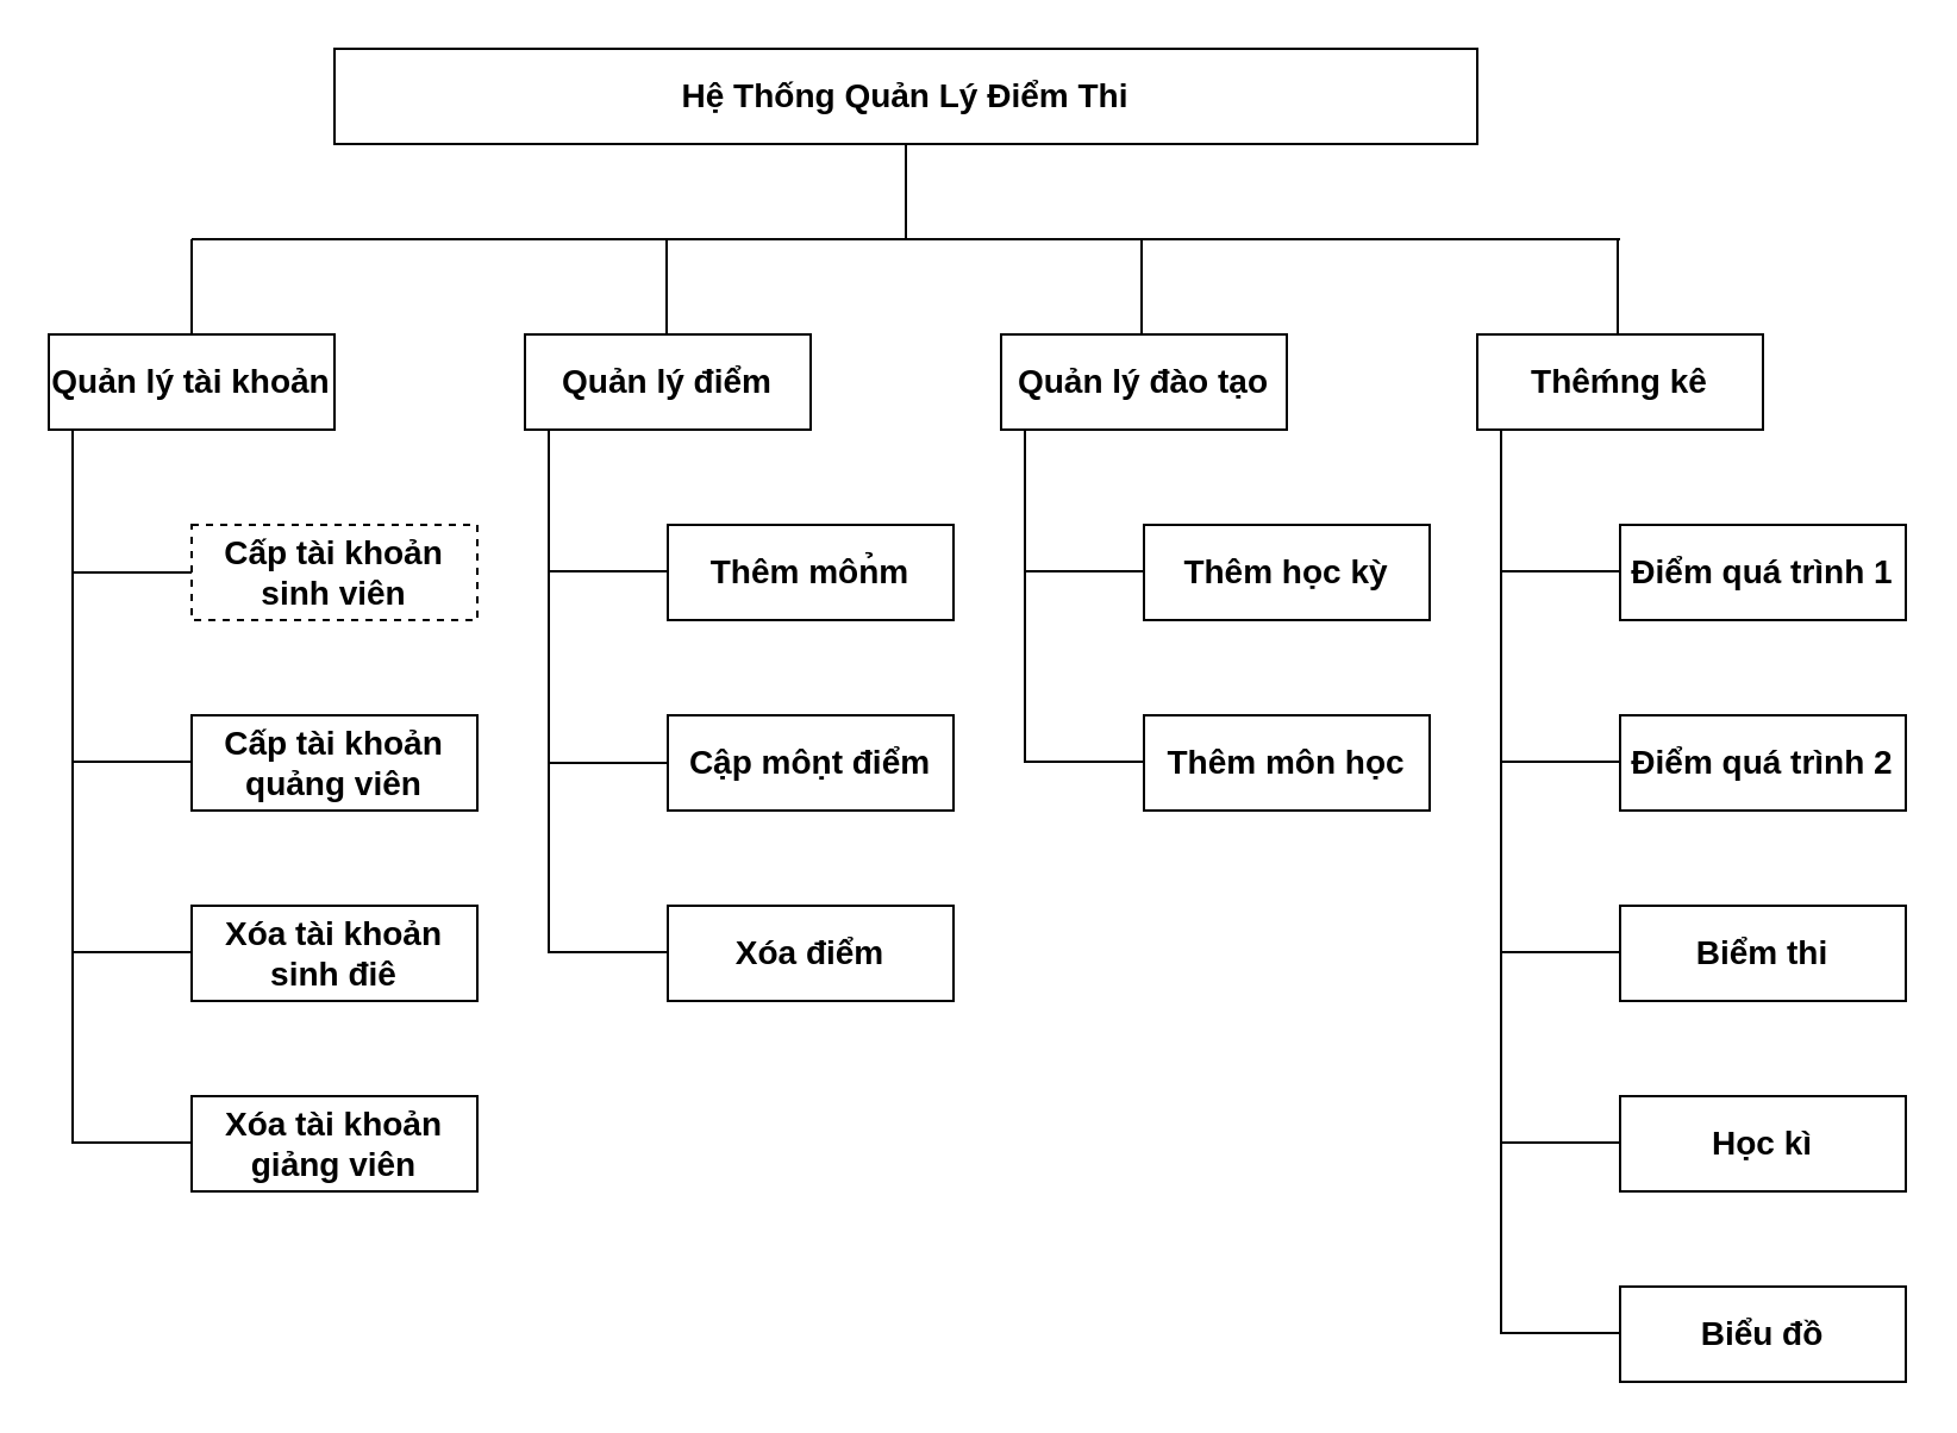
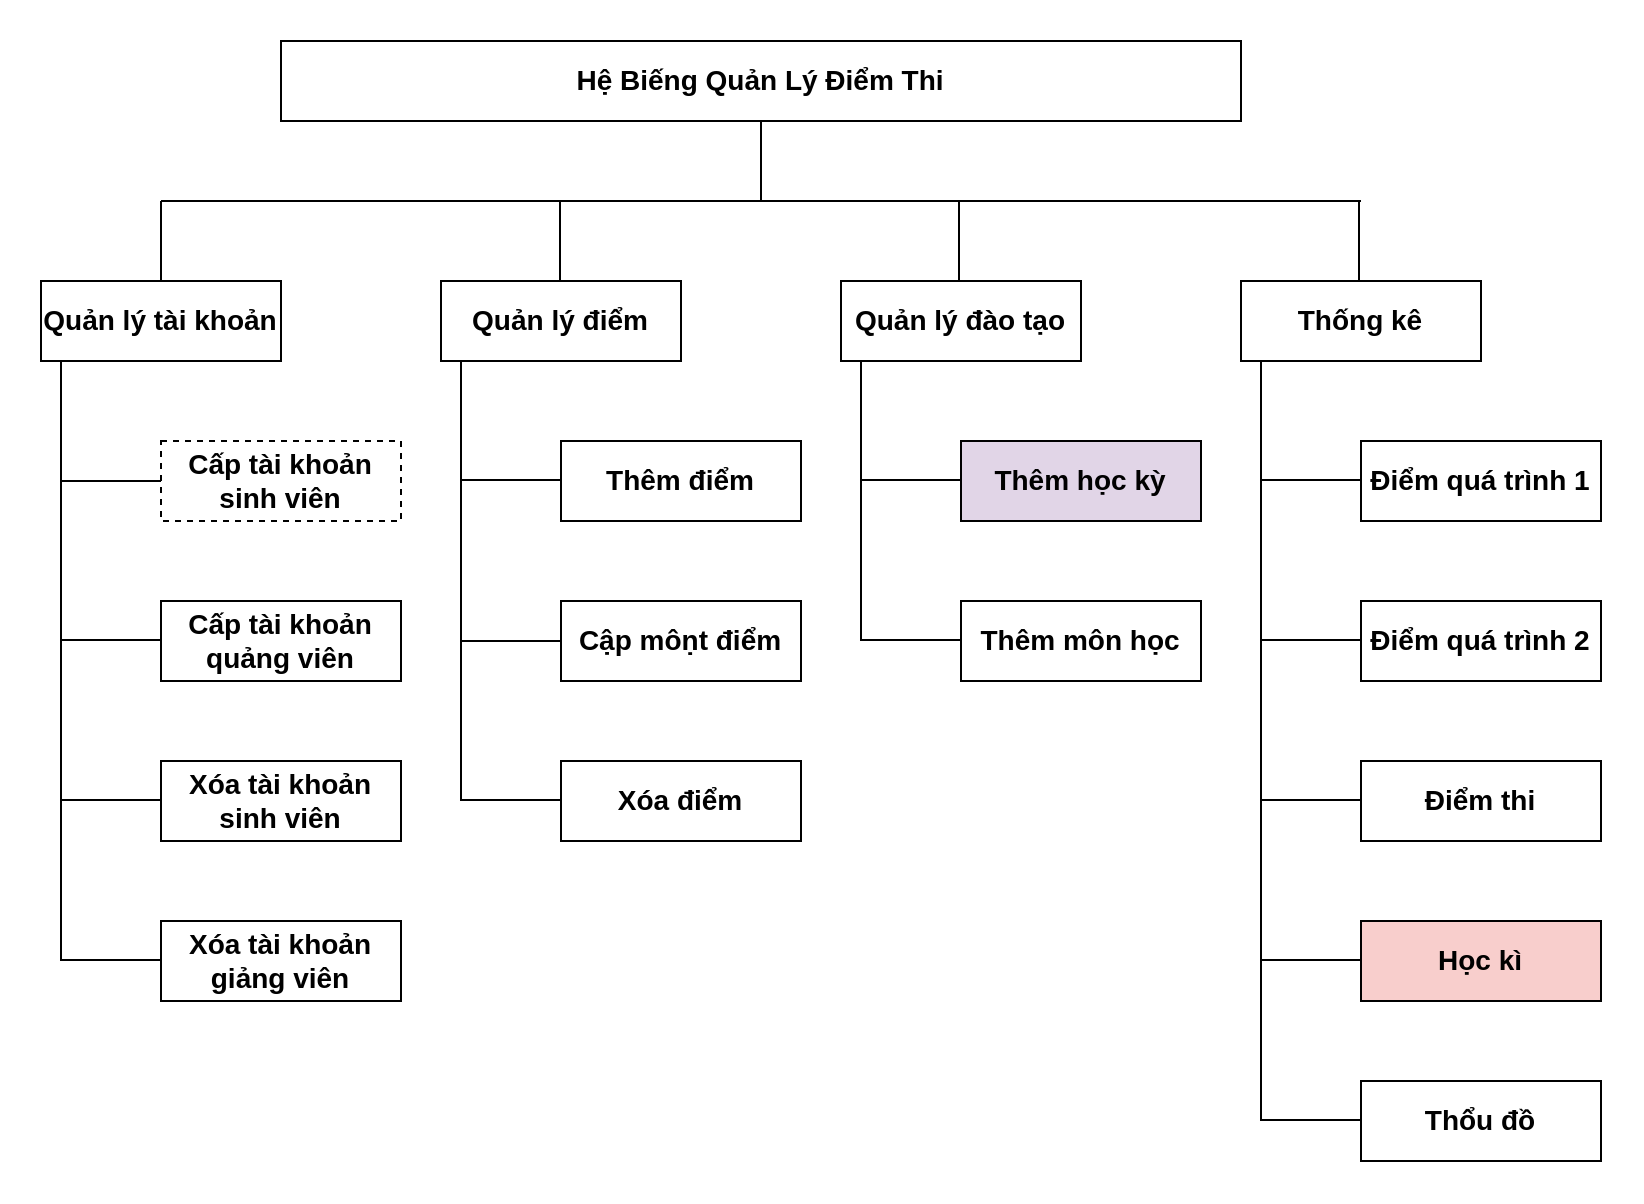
  <mxCell id="0" />
  <mxCell id="1" parent="0" />
- <mxCell id="2" value="Hệ Thống Quản Lý Điểm Thi" style="rounded=0;whiteSpace=wrap;html=1;fontSize=14;fontStyle=1" vertex="1" parent="1"><mxGeometry x="140" y="20" width="480" height="40" as="geometry" /></mxCell>
+ <mxCell id="2" value="Hệ Biếng Quản Lý Điểm Thi" style="rounded=0;whiteSpace=wrap;html=1;fontSize=14;fontStyle=1" vertex="1" parent="1"><mxGeometry x="140" y="20" width="480" height="40" as="geometry" /></mxCell>
  <mxCell id="3" value="" style="endArrow=none;html=1;rounded=0;" edge="1" parent="1"><mxGeometry width="50" height="50" relative="1" as="geometry"><mxPoint x="680" y="100" as="sourcePoint" /><mxPoint x="80" y="100" as="targetPoint" /></mxGeometry></mxCell>
  <mxCell id="4" value="Quản lý tài khoản" style="rounded=0;whiteSpace=wrap;html=1;fontSize=14;fontStyle=1" vertex="1" parent="1"><mxGeometry x="20" y="140" width="120" height="40" as="geometry" /></mxCell>
  <mxCell id="5" value="Quản lý điểm" style="rounded=0;whiteSpace=wrap;html=1;fontSize=14;fontStyle=1" vertex="1" parent="1"><mxGeometry x="220" y="140" width="120" height="40" as="geometry" /></mxCell>
  <mxCell id="6" value="Quản lý đào tạo" style="rounded=0;whiteSpace=wrap;html=1;fontSize=14;fontStyle=1" vertex="1" parent="1"><mxGeometry x="420" y="140" width="120" height="40" as="geometry" /></mxCell>
- <mxCell id="7" value="Thêḿng kê" style="rounded=0;whiteSpace=wrap;html=1;fontSize=14;fontStyle=1" vertex="1" parent="1"><mxGeometry x="620" y="140" width="120" height="40" as="geometry" /></mxCell>
+ <mxCell id="7" value="Thống kê" style="rounded=0;whiteSpace=wrap;html=1;fontSize=14;fontStyle=1" vertex="1" parent="1"><mxGeometry x="620" y="140" width="120" height="40" as="geometry" /></mxCell>
  <mxCell id="8" value="" style="endArrow=none;html=1;rounded=0;" edge="1" parent="1"><mxGeometry width="50" height="50" relative="1" as="geometry"><mxPoint x="30" y="480" as="sourcePoint" /><mxPoint x="30" y="180" as="targetPoint" /></mxGeometry></mxCell>
  <mxCell id="9" value="" style="endArrow=none;html=1;rounded=0;" edge="1" parent="1"><mxGeometry width="50" height="50" relative="1" as="geometry"><mxPoint x="630" y="560" as="sourcePoint" /><mxPoint x="630" y="180" as="targetPoint" /></mxGeometry></mxCell>
  <mxCell id="10" value="" style="endArrow=none;html=1;rounded=0;" edge="1" parent="1"><mxGeometry width="50" height="50" relative="1" as="geometry"><mxPoint x="430" y="320" as="sourcePoint" /><mxPoint x="430" y="180" as="targetPoint" /></mxGeometry></mxCell>
  <mxCell id="11" value="" style="endArrow=none;html=1;rounded=0;" edge="1" parent="1"><mxGeometry width="50" height="50" relative="1" as="geometry"><mxPoint x="230" y="400" as="sourcePoint" /><mxPoint x="230" y="180" as="targetPoint" /></mxGeometry></mxCell>
  <mxCell id="12" value="Cấp tài khoản sinh viên" style="rounded=0;whiteSpace=wrap;html=1;fontStyle=1;fontSize=14;textShadow=0;dashed=1;" vertex="1" parent="1"><mxGeometry x="80" y="220" width="120" height="40" as="geometry" /></mxCell>
  <mxCell id="13" value="Cấp tài khoản quảng viên" style="rounded=0;whiteSpace=wrap;html=1;fontStyle=1;fontSize=14;textShadow=0;" vertex="1" parent="1"><mxGeometry x="80" y="300" width="120" height="40" as="geometry" /></mxCell>
- <mxCell id="14" value="Xóa tài khoản sinh điê" style="rounded=0;whiteSpace=wrap;html=1;fontStyle=1;fontSize=14;textShadow=0;" vertex="1" parent="1"><mxGeometry x="80" y="380" width="120" height="40" as="geometry" /></mxCell>
+ <mxCell id="14" value="Xóa tài khoản sinh viên" style="rounded=0;whiteSpace=wrap;html=1;fontStyle=1;fontSize=14;textShadow=0;" vertex="1" parent="1"><mxGeometry x="80" y="380" width="120" height="40" as="geometry" /></mxCell>
  <mxCell id="15" value="Xóa tài khoản giảng viên" style="rounded=0;whiteSpace=wrap;html=1;fontStyle=1;fontSize=14;textShadow=0;" vertex="1" parent="1"><mxGeometry x="80" y="460" width="120" height="40" as="geometry" /></mxCell>
- <mxCell id="16" value="Thêm môn̉m" style="rounded=0;whiteSpace=wrap;html=1;fontStyle=1;fontSize=14;textShadow=0;" vertex="1" parent="1"><mxGeometry x="280" y="220" width="120" height="40" as="geometry" /></mxCell>
+ <mxCell id="16" value="Thêm điểm" style="rounded=0;whiteSpace=wrap;html=1;fontStyle=1;fontSize=14;textShadow=0;" vertex="1" parent="1"><mxGeometry x="280" y="220" width="120" height="40" as="geometry" /></mxCell>
  <mxCell id="17" value="Cập môṇt điểm" style="rounded=0;whiteSpace=wrap;html=1;fontStyle=1;fontSize=14;textShadow=0;" vertex="1" parent="1"><mxGeometry x="280" y="300" width="120" height="40" as="geometry" /></mxCell>
  <mxCell id="18" value="Xóa điểm" style="rounded=0;whiteSpace=wrap;html=1;fontStyle=1;fontSize=14;textShadow=0;" vertex="1" parent="1"><mxGeometry x="280" y="380" width="120" height="40" as="geometry" /></mxCell>
- <mxCell id="19" value="Thêm học kỳ" style="rounded=0;whiteSpace=wrap;html=1;fontStyle=1;fontSize=14;textShadow=0;" vertex="1" parent="1"><mxGeometry x="480" y="220" width="120" height="40" as="geometry" /></mxCell>
+ <mxCell id="19" value="Thêm học kỳ" style="rounded=0;whiteSpace=wrap;html=1;fontStyle=1;fontSize=14;textShadow=0;fillColor=#e1d5e7;" vertex="1" parent="1"><mxGeometry x="480" y="220" width="120" height="40" as="geometry" /></mxCell>
  <mxCell id="20" value="Thêm môn học" style="rounded=0;whiteSpace=wrap;html=1;fontStyle=1;fontSize=14;textShadow=0;" vertex="1" parent="1"><mxGeometry x="480" y="300" width="120" height="40" as="geometry" /></mxCell>
  <mxCell id="21" value="Điểm quá trình 2" style="rounded=0;whiteSpace=wrap;html=1;fontStyle=1;fontSize=14;textShadow=0;" vertex="1" parent="1"><mxGeometry x="680" y="300" width="120" height="40" as="geometry" /></mxCell>
- <mxCell id="22" value="Học kì" style="rounded=0;whiteSpace=wrap;html=1;fontStyle=1;fontSize=14;textShadow=0;" vertex="1" parent="1"><mxGeometry x="680" y="460" width="120" height="40" as="geometry" /></mxCell>
- <mxCell id="23" value="Biểm thi" style="rounded=0;whiteSpace=wrap;html=1;fontStyle=1;fontSize=14;textShadow=0;" vertex="1" parent="1"><mxGeometry x="680" y="380" width="120" height="40" as="geometry" /></mxCell>
+ <mxCell id="22" value="Học kì" style="rounded=0;whiteSpace=wrap;html=1;fontStyle=1;fontSize=14;textShadow=0;fillColor=#f8cecc;" vertex="1" parent="1"><mxGeometry x="680" y="460" width="120" height="40" as="geometry" /></mxCell>
+ <mxCell id="23" value="Điểm thi" style="rounded=0;whiteSpace=wrap;html=1;fontStyle=1;fontSize=14;textShadow=0;" vertex="1" parent="1"><mxGeometry x="680" y="380" width="120" height="40" as="geometry" /></mxCell>
  <mxCell id="24" value="Điểm quá trình 1" style="rounded=0;whiteSpace=wrap;html=1;fontStyle=1;fontSize=14;textShadow=0;" vertex="1" parent="1"><mxGeometry x="680" y="220" width="120" height="40" as="geometry" /></mxCell>
  <mxCell id="25" value="" style="endArrow=none;html=1;rounded=0;exitX=0;exitY=0.5;exitDx=0;exitDy=0;" edge="1" parent="1" source="12"><mxGeometry width="50" height="50" relative="1" as="geometry"><mxPoint x="-20" y="290" as="sourcePoint" /><mxPoint x="30" y="240" as="targetPoint" /></mxGeometry></mxCell>
  <mxCell id="26" value="" style="endArrow=none;html=1;rounded=0;exitX=0;exitY=0.5;exitDx=0;exitDy=0;" edge="1" parent="1"><mxGeometry width="50" height="50" relative="1" as="geometry"><mxPoint x="480" y="239.5" as="sourcePoint" /><mxPoint x="430" y="239.5" as="targetPoint" /></mxGeometry></mxCell>
  <mxCell id="27" value="" style="endArrow=none;html=1;rounded=0;exitX=0;exitY=0.5;exitDx=0;exitDy=0;" edge="1" parent="1"><mxGeometry width="50" height="50" relative="1" as="geometry"><mxPoint x="280" y="320" as="sourcePoint" /><mxPoint x="230" y="320" as="targetPoint" /></mxGeometry></mxCell>
  <mxCell id="28" value="" style="endArrow=none;html=1;rounded=0;exitX=0;exitY=0.5;exitDx=0;exitDy=0;" edge="1" parent="1"><mxGeometry width="50" height="50" relative="1" as="geometry"><mxPoint x="680" y="239.5" as="sourcePoint" /><mxPoint x="630" y="239.5" as="targetPoint" /></mxGeometry></mxCell>
  <mxCell id="29" value="" style="endArrow=none;html=1;rounded=0;exitX=0;exitY=0.5;exitDx=0;exitDy=0;" edge="1" parent="1"><mxGeometry width="50" height="50" relative="1" as="geometry"><mxPoint x="80" y="319.5" as="sourcePoint" /><mxPoint x="30" y="319.5" as="targetPoint" /></mxGeometry></mxCell>
  <mxCell id="30" value="" style="endArrow=none;html=1;rounded=0;exitX=0;exitY=0.5;exitDx=0;exitDy=0;" edge="1" parent="1"><mxGeometry width="50" height="50" relative="1" as="geometry"><mxPoint x="480" y="319.5" as="sourcePoint" /><mxPoint x="430" y="319.5" as="targetPoint" /></mxGeometry></mxCell>
  <mxCell id="31" value="" style="endArrow=none;html=1;rounded=0;exitX=0;exitY=0.5;exitDx=0;exitDy=0;" edge="1" parent="1"><mxGeometry width="50" height="50" relative="1" as="geometry"><mxPoint x="140" y="300" as="sourcePoint" /><mxPoint x="90" y="300" as="targetPoint" /></mxGeometry></mxCell>
  <mxCell id="32" value="" style="endArrow=none;html=1;rounded=0;exitX=0;exitY=0.5;exitDx=0;exitDy=0;" edge="1" parent="1"><mxGeometry width="50" height="50" relative="1" as="geometry"><mxPoint x="280" y="399.5" as="sourcePoint" /><mxPoint x="230" y="399.5" as="targetPoint" /></mxGeometry></mxCell>
  <mxCell id="33" value="" style="endArrow=none;html=1;rounded=0;exitX=0;exitY=0.5;exitDx=0;exitDy=0;" edge="1" parent="1"><mxGeometry width="50" height="50" relative="1" as="geometry"><mxPoint x="280" y="239.5" as="sourcePoint" /><mxPoint x="230" y="239.5" as="targetPoint" /></mxGeometry></mxCell>
  <mxCell id="34" value="" style="endArrow=none;html=1;rounded=0;exitX=0;exitY=0.5;exitDx=0;exitDy=0;" edge="1" parent="1"><mxGeometry width="50" height="50" relative="1" as="geometry"><mxPoint x="680" y="319.5" as="sourcePoint" /><mxPoint x="630" y="319.5" as="targetPoint" /></mxGeometry></mxCell>
  <mxCell id="35" value="" style="endArrow=none;html=1;rounded=0;exitX=0;exitY=0.5;exitDx=0;exitDy=0;" edge="1" parent="1"><mxGeometry width="50" height="50" relative="1" as="geometry"><mxPoint x="80" y="399.5" as="sourcePoint" /><mxPoint x="30" y="399.5" as="targetPoint" /></mxGeometry></mxCell>
  <mxCell id="36" value="" style="endArrow=none;html=1;rounded=0;exitX=0;exitY=0.5;exitDx=0;exitDy=0;" edge="1" parent="1"><mxGeometry width="50" height="50" relative="1" as="geometry"><mxPoint x="80" y="479.5" as="sourcePoint" /><mxPoint x="30" y="479.5" as="targetPoint" /></mxGeometry></mxCell>
  <mxCell id="37" value="" style="endArrow=none;html=1;rounded=0;exitX=0;exitY=0.5;exitDx=0;exitDy=0;" edge="1" parent="1"><mxGeometry width="50" height="50" relative="1" as="geometry"><mxPoint x="680" y="399.5" as="sourcePoint" /><mxPoint x="630" y="399.5" as="targetPoint" /></mxGeometry></mxCell>
  <mxCell id="38" value="" style="endArrow=none;html=1;rounded=0;exitX=0;exitY=0.5;exitDx=0;exitDy=0;" edge="1" parent="1"><mxGeometry width="50" height="50" relative="1" as="geometry"><mxPoint x="680" y="479.5" as="sourcePoint" /><mxPoint x="630" y="479.5" as="targetPoint" /></mxGeometry></mxCell>
  <mxCell id="39" value="" style="endArrow=none;html=1;rounded=0;" edge="1" parent="1"><mxGeometry width="50" height="50" relative="1" as="geometry"><mxPoint x="380" y="100" as="sourcePoint" /><mxPoint x="380" y="60" as="targetPoint" /></mxGeometry></mxCell>
  <mxCell id="40" value="" style="endArrow=none;html=1;rounded=0;" edge="1" parent="1"><mxGeometry width="50" height="50" relative="1" as="geometry"><mxPoint x="80" y="140" as="sourcePoint" /><mxPoint x="80" y="100" as="targetPoint" /></mxGeometry></mxCell>
  <mxCell id="41" value="" style="endArrow=none;html=1;rounded=0;" edge="1" parent="1"><mxGeometry width="50" height="50" relative="1" as="geometry"><mxPoint x="279.5" y="140" as="sourcePoint" /><mxPoint x="279.5" y="100" as="targetPoint" /></mxGeometry></mxCell>
  <mxCell id="42" value="" style="endArrow=none;html=1;rounded=0;" edge="1" parent="1"><mxGeometry width="50" height="50" relative="1" as="geometry"><mxPoint x="479" y="140" as="sourcePoint" /><mxPoint x="479" y="100" as="targetPoint" /></mxGeometry></mxCell>
  <mxCell id="43" value="" style="endArrow=none;html=1;rounded=0;" edge="1" parent="1"><mxGeometry width="50" height="50" relative="1" as="geometry"><mxPoint x="679" y="140" as="sourcePoint" /><mxPoint x="679" y="100" as="targetPoint" /></mxGeometry></mxCell>
- <mxCell id="44" value="Biểu đồ" style="rounded=0;whiteSpace=wrap;html=1;fontStyle=1;fontSize=14;textShadow=0;" vertex="1" parent="1"><mxGeometry x="680" y="540" width="120" height="40" as="geometry" /></mxCell>
+ <mxCell id="44" value="Thổu đồ" style="rounded=0;whiteSpace=wrap;html=1;fontStyle=1;fontSize=14;textShadow=0;" vertex="1" parent="1"><mxGeometry x="680" y="540" width="120" height="40" as="geometry" /></mxCell>
  <mxCell id="45" value="" style="endArrow=none;html=1;rounded=0;exitX=0;exitY=0.5;exitDx=0;exitDy=0;" edge="1" parent="1"><mxGeometry width="50" height="50" relative="1" as="geometry"><mxPoint x="680" y="559.5" as="sourcePoint" /><mxPoint x="630" y="559.5" as="targetPoint" /></mxGeometry></mxCell>
